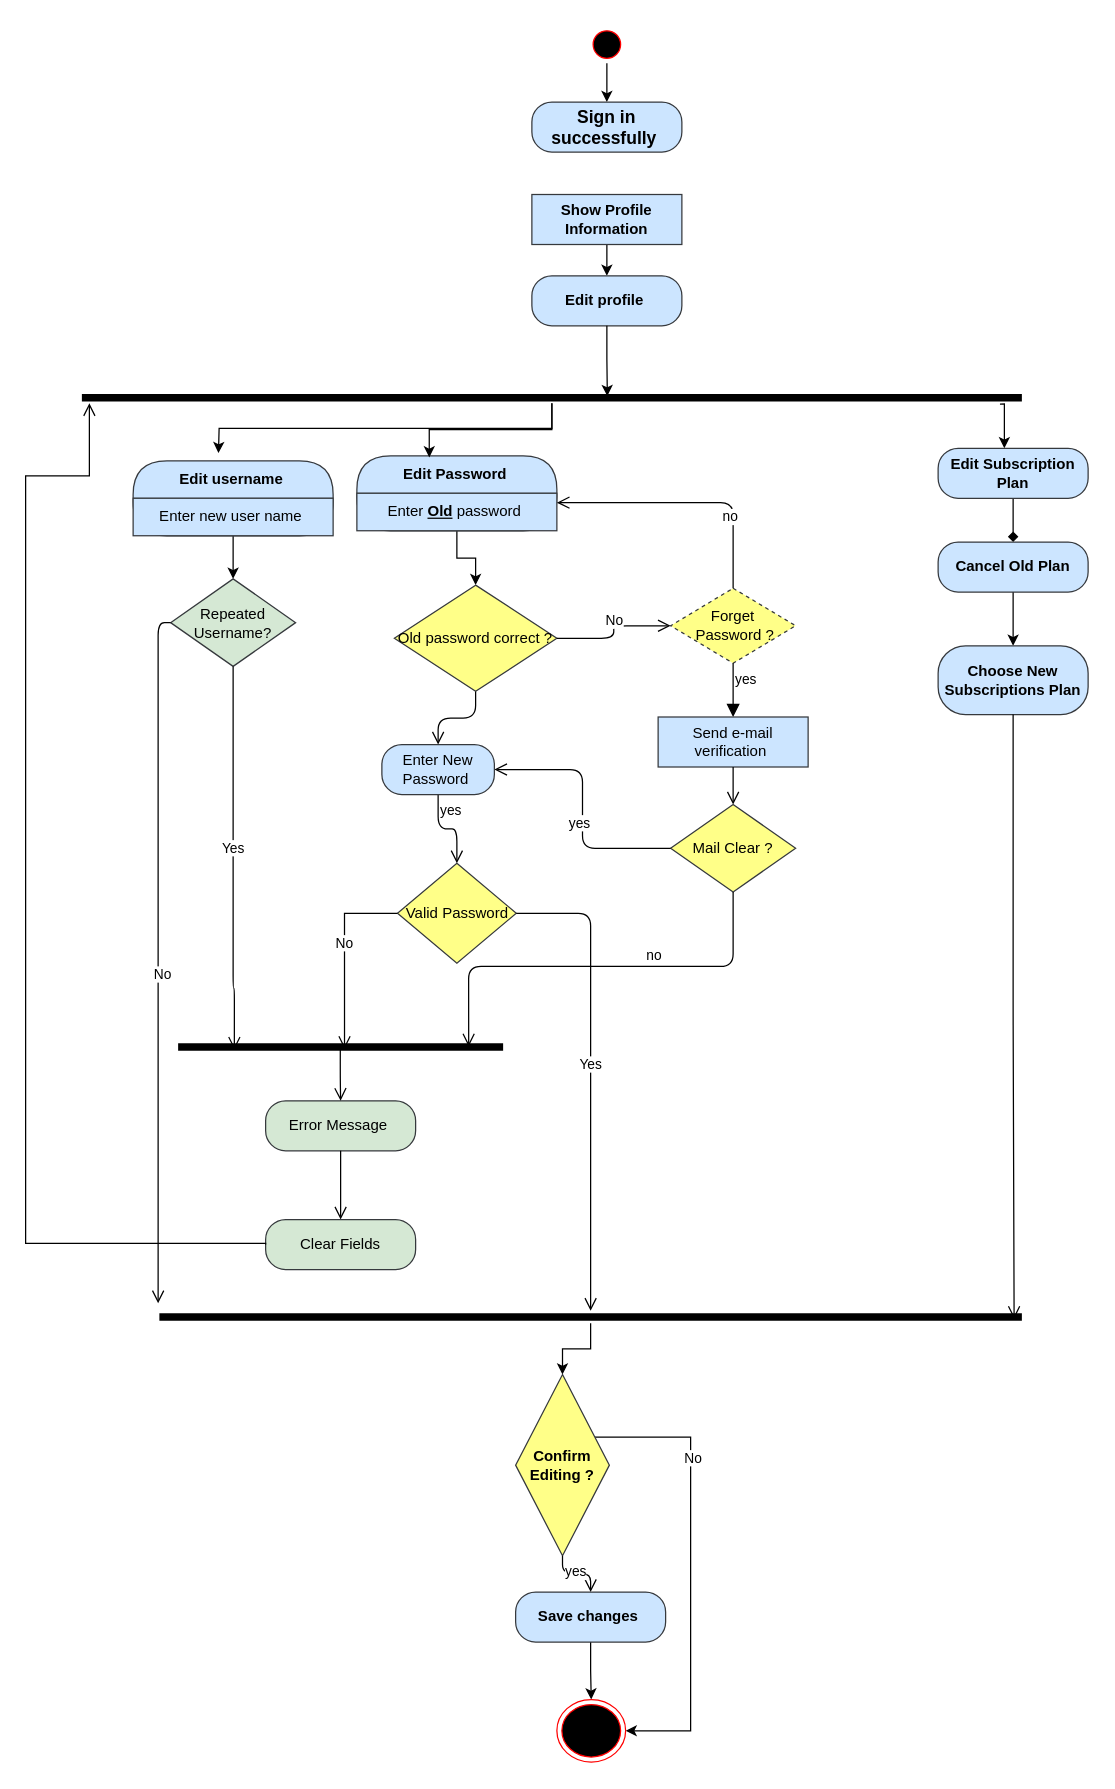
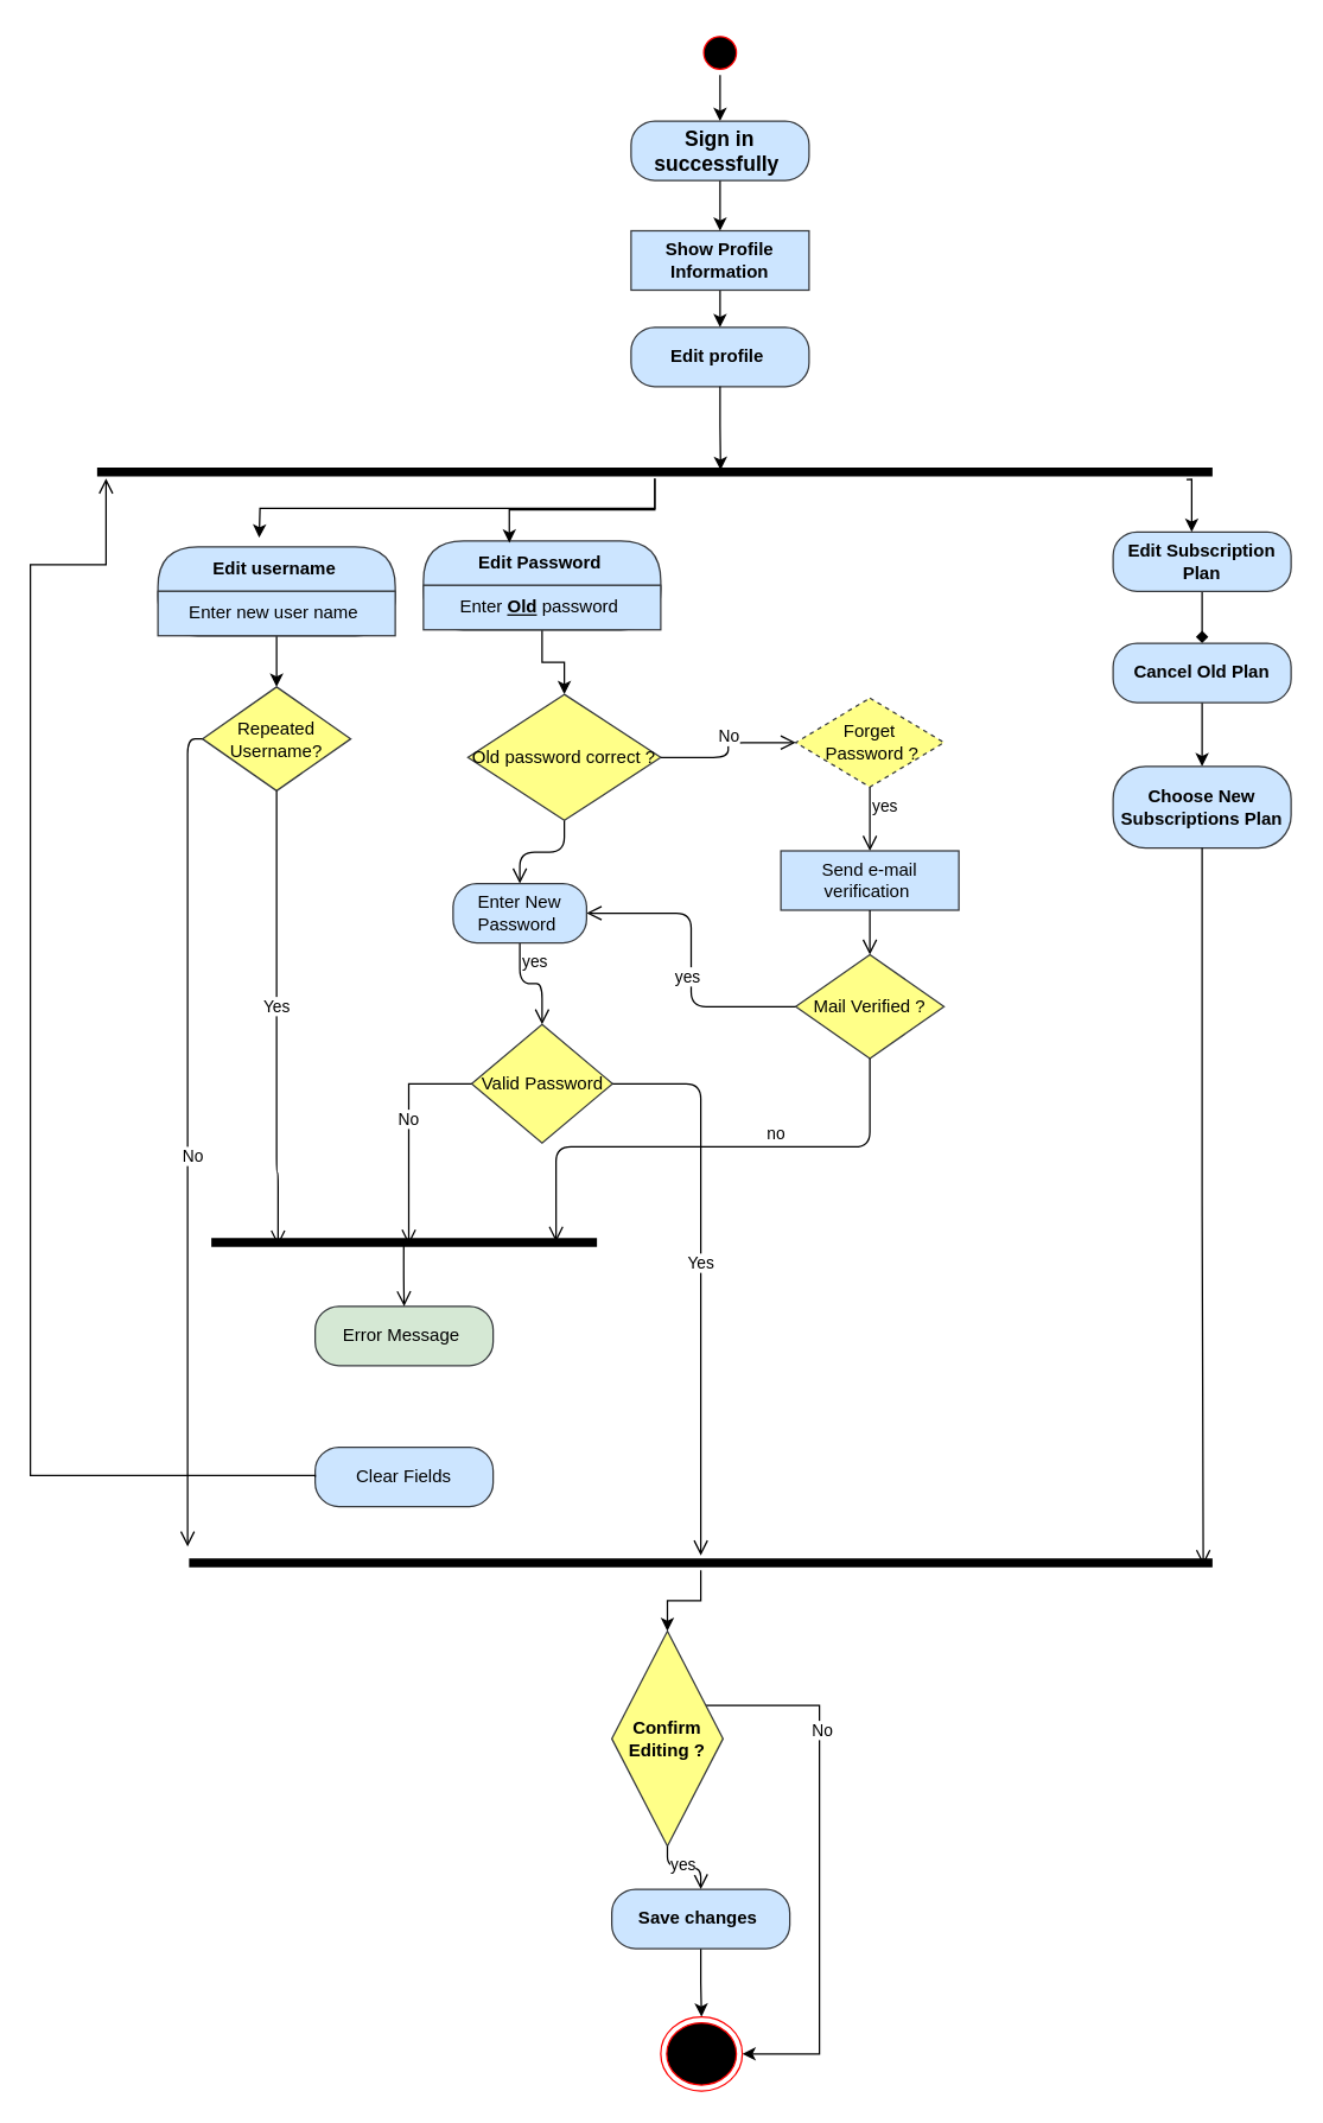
  <mxCell id="0" />
  <mxCell id="1" parent="0" />
  <mxCell id="2" style="edgeStyle=orthogonalEdgeStyle;rounded=0;orthogonalLoop=1;jettySize=auto;html=1;exitX=0.986;exitY=1.072;exitDx=0;exitDy=0;exitPerimeter=0;" edge="1" parent="1"><mxGeometry relative="1" as="geometry"><mxPoint x="799.472" y="322.648" as="sourcePoint" /><mxPoint x="803" y="358" as="targetPoint" /></mxGeometry></mxCell>
  <mxCell id="3" style="edgeStyle=orthogonalEdgeStyle;rounded=0;orthogonalLoop=1;jettySize=auto;html=1;" edge="1" parent="1" source="4"><mxGeometry relative="1" as="geometry"><mxPoint x="174.277" y="361.879" as="targetPoint" /></mxGeometry></mxCell>
  <mxCell id="4" value="" style="shape=line;html=1;strokeWidth=6;strokeColor=#000000;" parent="1" vertex="1"><mxGeometry x="65" y="313" width="752" height="9" as="geometry" /></mxCell>
  <mxCell id="5" value="" style="edgeStyle=orthogonalEdgeStyle;rounded=0;orthogonalLoop=1;jettySize=auto;html=1;" edge="1" parent="1" source="6" target="17"><mxGeometry relative="1" as="geometry" /></mxCell>
  <mxCell id="6" value="Edit Password&amp;nbsp;" style="swimlane;html=1;fontStyle=1;align=center;verticalAlign=middle;childLayout=stackLayout;horizontal=1;startSize=30;horizontalStack=0;resizeParent=0;resizeLast=1;container=0;collapsible=0;rounded=1;arcSize=30;strokeColor=#36393d;fillColor=#cce5ff;swimlaneFillColor=#ffffc0;dropTarget=0;" parent="1" vertex="1"><mxGeometry x="285" y="364" width="160" height="60" as="geometry" /></mxCell>
  <mxCell id="7" value="Enter &lt;u&gt;&lt;b&gt;Old&lt;/b&gt;&lt;/u&gt;&amp;nbsp;password&amp;nbsp;" style="text;html=1;strokeColor=#36393d;fillColor=#cce5ff;align=center;verticalAlign=middle;spacingLeft=4;spacingRight=4;whiteSpace=wrap;overflow=hidden;rotatable=0;" parent="6" vertex="1"><mxGeometry y="30" width="160" height="30" as="geometry" /></mxCell>
  <mxCell id="8" value="" style="edgeStyle=orthogonalEdgeStyle;rounded=0;orthogonalLoop=1;jettySize=auto;html=1;" edge="1" parent="1" source="9" target="11"><mxGeometry relative="1" as="geometry" /></mxCell>
  <mxCell id="9" value="Edit username&amp;nbsp;" style="swimlane;html=1;fontStyle=1;align=center;verticalAlign=middle;childLayout=stackLayout;horizontal=1;startSize=30;horizontalStack=0;resizeParent=0;resizeLast=1;container=0;collapsible=0;rounded=1;arcSize=30;strokeColor=#36393d;fillColor=#cce5ff;swimlaneFillColor=#ffffc0;dropTarget=0;" parent="1" vertex="1"><mxGeometry x="106" y="368" width="160" height="60" as="geometry" /></mxCell>
  <mxCell id="10" value="Enter new user name&amp;nbsp;" style="text;html=1;strokeColor=#36393d;fillColor=#cce5ff;align=center;verticalAlign=middle;spacingLeft=4;spacingRight=4;whiteSpace=wrap;overflow=hidden;rotatable=0;" parent="9" vertex="1"><mxGeometry y="30" width="160" height="30" as="geometry" /></mxCell>
- <mxCell id="11" value="Repeated Username?" style="rhombus;whiteSpace=wrap;html=1;fillColor=#d5e8d4;strokeColor=#36393d;" parent="1" vertex="1"><mxGeometry x="136" y="462.5" width="100" height="70" as="geometry" /></mxCell>
+ <mxCell id="11" value="Repeated Username?" style="rhombus;whiteSpace=wrap;html=1;fillColor=#ffff88;strokeColor=#36393d;" parent="1" vertex="1"><mxGeometry x="136" y="462.5" width="100" height="70" as="geometry" /></mxCell>
  <mxCell id="12" value="No" style="edgeStyle=orthogonalEdgeStyle;html=1;align=left;verticalAlign=top;endArrow=open;endSize=8;strokeColor=#000000;exitX=0;exitY=0.5;exitDx=0;exitDy=0;" parent="1" source="11" edge="1"><mxGeometry y="-5" relative="1" as="geometry"><mxPoint x="126" y="1042" as="targetPoint" /><mxPoint as="offset" /></mxGeometry></mxCell>
  <mxCell id="13" value="Error Message&amp;nbsp;" style="rounded=1;whiteSpace=wrap;html=1;arcSize=40;fillColor=#d5e8d4;strokeColor=#36393d;" parent="1" vertex="1"><mxGeometry x="212" y="880" width="120" height="40" as="geometry" /></mxCell>
- <mxCell id="14" value="" style="edgeStyle=orthogonalEdgeStyle;html=1;verticalAlign=bottom;endArrow=open;endSize=8;strokeColor=#000000;entryX=0.5;entryY=0;entryDx=0;entryDy=0;" parent="1" source="13" target="15" edge="1"><mxGeometry relative="1" as="geometry"><mxPoint x="50" y="750" as="targetPoint" /><Array as="points" /></mxGeometry></mxCell>
- <mxCell id="15" value="Clear Fields" style="rounded=1;whiteSpace=wrap;html=1;arcSize=40;fillColor=#d5e8d4;strokeColor=#36393d;" parent="1" vertex="1"><mxGeometry x="212" y="975" width="120" height="40" as="geometry" /></mxCell>
+ <mxCell id="15" value="Clear Fields" style="rounded=1;whiteSpace=wrap;html=1;arcSize=40;fillColor=#cce5ff;strokeColor=#36393d;" parent="1" vertex="1"><mxGeometry x="212" y="975" width="120" height="40" as="geometry" /></mxCell>
  <mxCell id="16" value="" style="edgeStyle=orthogonalEdgeStyle;html=1;verticalAlign=bottom;endArrow=open;endSize=8;strokeColor=#000000;exitX=0;exitY=0.5;exitDx=0;exitDy=0;rounded=0;curved=0;" parent="1" source="15" target="4" edge="1"><mxGeometry relative="1" as="geometry"><mxPoint x="150" y="370" as="targetPoint" /><Array as="points"><mxPoint x="212" y="994" /><mxPoint x="20" y="994" /><mxPoint x="20" y="380" /><mxPoint x="71" y="380" /></Array></mxGeometry></mxCell>
  <mxCell id="17" value="Old password correct ?" style="rhombus;whiteSpace=wrap;html=1;fillColor=#ffff88;strokeColor=#36393d;" parent="1" vertex="1"><mxGeometry x="315" y="467.5" width="130" height="85" as="geometry" /></mxCell>
  <mxCell id="18" value="yes" style="edgeStyle=orthogonalEdgeStyle;html=1;align=left;verticalAlign=top;endArrow=open;endSize=8;strokeColor=#000000;entryX=0.5;entryY=0;entryDx=0;entryDy=0;" parent="1" source="57" edge="1" target="21"><mxGeometry x="-1" relative="1" as="geometry"><mxPoint x="365" y="690" as="targetPoint" /></mxGeometry></mxCell>
  <mxCell id="19" value="" style="shape=line;html=1;strokeWidth=6;strokeColor=#000000;" parent="1" vertex="1"><mxGeometry x="142" y="832" width="260" height="10" as="geometry" /></mxCell>
  <mxCell id="20" value="" style="edgeStyle=orthogonalEdgeStyle;html=1;verticalAlign=bottom;endArrow=open;endSize=8;strokeColor=#000000;exitX=0.499;exitY=0.618;exitDx=0;exitDy=0;exitPerimeter=0;entryX=0.5;entryY=0;entryDx=0;entryDy=0;" parent="1" source="19" target="13" edge="1"><mxGeometry relative="1" as="geometry"><mxPoint x="305" y="960" as="targetPoint" /></mxGeometry></mxCell>
  <mxCell id="21" value="Valid Password" style="rhombus;whiteSpace=wrap;html=1;fillColor=#ffff88;strokeColor=#36393d;" parent="1" vertex="1"><mxGeometry x="317.5" y="690" width="95" height="80" as="geometry" /></mxCell>
  <mxCell id="22" value="Forget&lt;br&gt;&amp;nbsp;Password ?" style="rhombus;whiteSpace=wrap;html=1;fillColor=#ffff88;strokeColor=#36393d;dashed=1;" parent="1" vertex="1"><mxGeometry x="536" y="470" width="100" height="60" as="geometry" /></mxCell>
- <mxCell id="23" value="no" style="edgeStyle=orthogonalEdgeStyle;html=1;align=left;verticalAlign=bottom;endArrow=open;endSize=8;strokeColor=#000000;entryX=1;entryY=0.25;entryDx=0;entryDy=0;exitX=0.5;exitY=0;exitDx=0;exitDy=0;" parent="1" source="22" target="7" edge="1"><mxGeometry x="-0.546" y="10" relative="1" as="geometry"><mxPoint x="670" y="610" as="targetPoint" /><mxPoint as="offset" /></mxGeometry></mxCell>
- <mxCell id="24" value="yes" style="edgeStyle=orthogonalEdgeStyle;html=1;align=left;verticalAlign=top;endArrow=block;endSize=8;strokeColor=#000000;entryX=0.5;entryY=0;entryDx=0;entryDy=0;" parent="1" source="22" target="26" edge="1"><mxGeometry x="-1" relative="1" as="geometry"><mxPoint x="510" y="680" as="targetPoint" /></mxGeometry></mxCell>
+ <mxCell id="24" value="yes" style="edgeStyle=orthogonalEdgeStyle;html=1;align=left;verticalAlign=top;endArrow=open;endSize=8;strokeColor=#000000;entryX=0.5;entryY=0;entryDx=0;entryDy=0;" parent="1" source="22" target="26" edge="1"><mxGeometry x="-1" relative="1" as="geometry"><mxPoint x="510" y="680" as="targetPoint" /></mxGeometry></mxCell>
  <mxCell id="25" value="No" style="edgeStyle=orthogonalEdgeStyle;html=1;verticalAlign=bottom;endArrow=open;endSize=8;strokeColor=#000000;entryX=0;entryY=0.5;entryDx=0;entryDy=0;exitX=1;exitY=0.5;exitDx=0;exitDy=0;" parent="1" source="17" target="22" edge="1"><mxGeometry relative="1" as="geometry"><mxPoint x="375" y="592.5" as="targetPoint" /><mxPoint x="375" y="540" as="sourcePoint" /><Array as="points" /></mxGeometry></mxCell>
  <mxCell id="26" value="Send e-mail verification&amp;nbsp;" style="whiteSpace=wrap;html=1;arcSize=40;fillColor=#cce5ff;strokeColor=#36393d;rounded=0;" parent="1" vertex="1"><mxGeometry x="526" y="573" width="120" height="40" as="geometry" /></mxCell>
  <mxCell id="27" value="" style="edgeStyle=orthogonalEdgeStyle;html=1;verticalAlign=bottom;endArrow=open;endSize=8;strokeColor=#000000;entryX=0.5;entryY=0;entryDx=0;entryDy=0;" parent="1" source="26" target="30" edge="1"><mxGeometry relative="1" as="geometry"><mxPoint x="520" y="780" as="targetPoint" /></mxGeometry></mxCell>
  <mxCell id="28" value="Yes" style="edgeStyle=orthogonalEdgeStyle;html=1;verticalAlign=bottom;endArrow=open;endSize=8;strokeColor=#000000;exitX=0.5;exitY=1;exitDx=0;exitDy=0;entryX=0.173;entryY=0.705;entryDx=0;entryDy=0;entryPerimeter=0;" parent="1" source="11" edge="1" target="19"><mxGeometry relative="1" as="geometry"><mxPoint x="188" y="930" as="targetPoint" /><Array as="points"><mxPoint x="186" y="790" /><mxPoint x="187" y="790" /></Array></mxGeometry></mxCell>
  <mxCell id="29" value="No" style="edgeStyle=orthogonalEdgeStyle;html=1;verticalAlign=bottom;endArrow=open;endSize=8;strokeColor=#000000;exitX=0;exitY=0.5;exitDx=0;exitDy=0;rounded=0;curved=0;entryX=0.512;entryY=0.659;entryDx=0;entryDy=0;entryPerimeter=0;" parent="1" source="21" edge="1" target="19"><mxGeometry relative="1" as="geometry"><mxPoint x="275" y="930" as="targetPoint" /><Array as="points"><mxPoint x="275" y="730" /></Array></mxGeometry></mxCell>
- <mxCell id="30" value="Mail Clear ?" style="rhombus;whiteSpace=wrap;html=1;fillColor=#ffff88;strokeColor=#36393d;" parent="1" vertex="1"><mxGeometry x="536" y="643" width="100" height="70" as="geometry" /></mxCell>
+ <mxCell id="30" value="Mail Verified ?" style="rhombus;whiteSpace=wrap;html=1;fillColor=#ffff88;strokeColor=#36393d;" parent="1" vertex="1"><mxGeometry x="536" y="643" width="100" height="70" as="geometry" /></mxCell>
  <mxCell id="31" value="no" style="edgeStyle=orthogonalEdgeStyle;html=1;align=left;verticalAlign=bottom;endArrow=open;endSize=8;strokeColor=#000000;exitX=0.5;exitY=1;exitDx=0;exitDy=0;entryX=0.894;entryY=0.455;entryDx=0;entryDy=0;entryPerimeter=0;" parent="1" source="30" target="19" edge="1"><mxGeometry x="-0.21" relative="1" as="geometry"><mxPoint x="660" y="820" as="targetPoint" /><mxPoint x="1" as="offset" /></mxGeometry></mxCell>
  <mxCell id="32" value="yes" style="edgeStyle=orthogonalEdgeStyle;html=1;align=left;verticalAlign=top;endArrow=open;endSize=8;strokeColor=#000000;entryX=1;entryY=0.5;entryDx=0;entryDy=0;" parent="1" source="30" target="57" edge="1"><mxGeometry x="0.017" y="13" relative="1" as="geometry"><mxPoint x="520" y="900" as="targetPoint" /><mxPoint as="offset" /></mxGeometry></mxCell>
  <mxCell id="33" value="Yes" style="edgeStyle=orthogonalEdgeStyle;html=1;verticalAlign=bottom;endArrow=open;endSize=8;strokeColor=#000000;exitX=1;exitY=0.5;exitDx=0;exitDy=0;" parent="1" source="21" edge="1" target="41"><mxGeometry relative="1" as="geometry"><mxPoint x="430" y="1140" as="targetPoint" /></mxGeometry></mxCell>
  <mxCell id="34" value="" style="edgeStyle=orthogonalEdgeStyle;rounded=0;orthogonalLoop=1;jettySize=auto;html=1;endArrow=diamond;" edge="1" parent="1" source="35" target="37"><mxGeometry relative="1" as="geometry" /></mxCell>
  <mxCell id="35" value="&lt;b&gt;Edit Subscription Plan&lt;/b&gt;" style="rounded=1;whiteSpace=wrap;html=1;arcSize=40;fillColor=#cce5ff;strokeColor=#36393d;" parent="1" vertex="1"><mxGeometry x="750" y="358" width="120" height="40" as="geometry" /></mxCell>
  <mxCell id="36" value="" style="edgeStyle=orthogonalEdgeStyle;rounded=0;orthogonalLoop=1;jettySize=auto;html=1;" edge="1" parent="1" source="37" target="38"><mxGeometry relative="1" as="geometry" /></mxCell>
  <mxCell id="37" value="&lt;b&gt;Cancel Old Plan&lt;/b&gt;" style="rounded=1;whiteSpace=wrap;html=1;arcSize=40;fillColor=#cce5ff;strokeColor=#36393d;" parent="1" vertex="1"><mxGeometry x="750" y="433" width="120" height="40" as="geometry" /></mxCell>
  <mxCell id="38" value="&lt;b&gt;Choose New Subscriptions Plan&lt;/b&gt;" style="rounded=1;whiteSpace=wrap;html=1;arcSize=40;fillColor=#cce5ff;strokeColor=#36393d;" parent="1" vertex="1"><mxGeometry x="750" y="516" width="120" height="55" as="geometry" /></mxCell>
  <mxCell id="39" value="" style="edgeStyle=orthogonalEdgeStyle;html=1;verticalAlign=bottom;endArrow=open;endSize=8;strokeColor=#000000;entryX=0.991;entryY=0.657;entryDx=0;entryDy=0;entryPerimeter=0;" parent="1" source="38" edge="1" target="41"><mxGeometry relative="1" as="geometry"><mxPoint x="810" y="1140" as="targetPoint" /></mxGeometry></mxCell>
  <mxCell id="40" style="edgeStyle=orthogonalEdgeStyle;rounded=0;orthogonalLoop=1;jettySize=auto;html=1;entryX=0.5;entryY=0;entryDx=0;entryDy=0;" edge="1" parent="1" source="41" target="44"><mxGeometry relative="1" as="geometry" /></mxCell>
  <mxCell id="41" value="" style="shape=line;html=1;strokeWidth=6;strokeColor=#000000;" parent="1" vertex="1"><mxGeometry x="127" y="1048" width="690" height="10" as="geometry" /></mxCell>
  <mxCell id="42" style="edgeStyle=orthogonalEdgeStyle;rounded=0;orthogonalLoop=1;jettySize=auto;html=1;entryX=1;entryY=0.5;entryDx=0;entryDy=0;" edge="1" parent="1" source="44" target="55"><mxGeometry relative="1" as="geometry"><Array as="points"><mxPoint x="552" y="1149" /><mxPoint x="552" y="1384" /></Array></mxGeometry></mxCell>
  <mxCell id="43" value="No" style="edgeLabel;html=1;align=center;verticalAlign=middle;resizable=0;points=[];" vertex="1" connectable="0" parent="42"><mxGeometry x="-0.489" y="1" relative="1" as="geometry"><mxPoint as="offset" /></mxGeometry></mxCell>
  <mxCell id="44" value="&lt;b&gt;Confirm Editing ?&lt;/b&gt;" style="rhombus;whiteSpace=wrap;html=1;fillColor=#ffff88;strokeColor=#36393d;" parent="1" vertex="1"><mxGeometry x="412" y="1099" width="75" height="145" as="geometry" /></mxCell>
  <mxCell id="45" value="yes" style="edgeStyle=orthogonalEdgeStyle;html=1;align=left;verticalAlign=top;endArrow=open;endSize=8;strokeColor=#000000;entryX=0.5;entryY=0;entryDx=0;entryDy=0;" parent="1" source="44" target="47" edge="1"><mxGeometry x="-1" relative="1" as="geometry"><mxPoint x="440" y="1310" as="targetPoint" /></mxGeometry></mxCell>
  <mxCell id="46" value="" style="edgeStyle=orthogonalEdgeStyle;rounded=0;orthogonalLoop=1;jettySize=auto;html=1;" edge="1" parent="1" source="47" target="55"><mxGeometry relative="1" as="geometry" /></mxCell>
  <mxCell id="47" value="&lt;b&gt;Save changes&amp;nbsp;&lt;/b&gt;" style="rounded=1;whiteSpace=wrap;html=1;arcSize=40;fillColor=#cce5ff;strokeColor=#36393d;" parent="1" vertex="1"><mxGeometry x="412" y="1273" width="120" height="40" as="geometry" /></mxCell>
  <mxCell id="48" style="edgeStyle=orthogonalEdgeStyle;rounded=0;orthogonalLoop=1;jettySize=auto;html=1;entryX=0.5;entryY=0;entryDx=0;entryDy=0;" edge="1" parent="1" source="49" target="51"><mxGeometry relative="1" as="geometry" /></mxCell>
  <mxCell id="49" value="" style="ellipse;html=1;shape=startState;fillColor=#000000;strokeColor=#ff0000;" parent="1" vertex="1"><mxGeometry x="470" y="20" width="30" height="30" as="geometry" /></mxCell>
+ <mxCell id="50" style="edgeStyle=orthogonalEdgeStyle;rounded=0;orthogonalLoop=1;jettySize=auto;html=1;entryX=0.5;entryY=0;entryDx=0;entryDy=0;" edge="1" parent="1" source="51" target="53"><mxGeometry relative="1" as="geometry" /></mxCell>
  <mxCell id="51" value="&lt;b&gt;&lt;font style=&quot;font-size: 14px&quot;&gt;Sign in successfully&amp;nbsp;&lt;/font&gt;&lt;/b&gt;" style="rounded=1;whiteSpace=wrap;html=1;arcSize=40;fillColor=#cce5ff;strokeColor=#36393d;" parent="1" vertex="1"><mxGeometry x="425" y="81" width="120" height="40" as="geometry" /></mxCell>
  <mxCell id="52" value="" style="edgeStyle=orthogonalEdgeStyle;rounded=0;orthogonalLoop=1;jettySize=auto;html=1;" edge="1" parent="1" source="53" target="54"><mxGeometry relative="1" as="geometry" /></mxCell>
  <mxCell id="53" value="&lt;b&gt;Show Profile Information&lt;/b&gt;" style="whiteSpace=wrap;html=1;arcSize=40;fillColor=#cce5ff;strokeColor=#36393d;rounded=0;" parent="1" vertex="1"><mxGeometry x="425" y="155" width="120" height="40" as="geometry" /></mxCell>
  <mxCell id="54" value="&lt;b&gt;Edit profile&amp;nbsp;&lt;/b&gt;" style="rounded=1;whiteSpace=wrap;html=1;arcSize=40;fillColor=#cce5ff;strokeColor=#36393d;" parent="1" vertex="1"><mxGeometry x="425" y="220" width="120" height="40" as="geometry" /></mxCell>
  <mxCell id="55" value="" style="ellipse;html=1;shape=endState;fillColor=#000000;strokeColor=#ff0000;" parent="1" vertex="1"><mxGeometry x="445" y="1359" width="55" height="50" as="geometry" /></mxCell>
  <mxCell id="56" value="" style="edgeStyle=orthogonalEdgeStyle;html=1;align=left;verticalAlign=top;endArrow=open;endSize=8;strokeColor=#000000;" edge="1" parent="1" source="17" target="57"><mxGeometry x="-1" relative="1" as="geometry"><mxPoint x="365" y="690" as="targetPoint" /><mxPoint x="365" y="532" as="sourcePoint" /></mxGeometry></mxCell>
  <mxCell id="57" value="Enter New Password&amp;nbsp;" style="rounded=1;whiteSpace=wrap;html=1;arcSize=40;fillColor=#cce5ff;strokeColor=#36393d;" parent="1" vertex="1"><mxGeometry x="305" y="595" width="90" height="40" as="geometry" /></mxCell>
  <mxCell id="58" style="edgeStyle=orthogonalEdgeStyle;rounded=0;orthogonalLoop=1;jettySize=auto;html=1;entryX=0.559;entryY=0.366;entryDx=0;entryDy=0;entryPerimeter=0;" edge="1" parent="1" source="54" target="4"><mxGeometry relative="1" as="geometry" /></mxCell>
  <mxCell id="59" style="edgeStyle=orthogonalEdgeStyle;rounded=0;orthogonalLoop=1;jettySize=auto;html=1;entryX=0.362;entryY=0.022;entryDx=0;entryDy=0;entryPerimeter=0;" edge="1" parent="1" source="4" target="6"><mxGeometry relative="1" as="geometry" /></mxCell>
